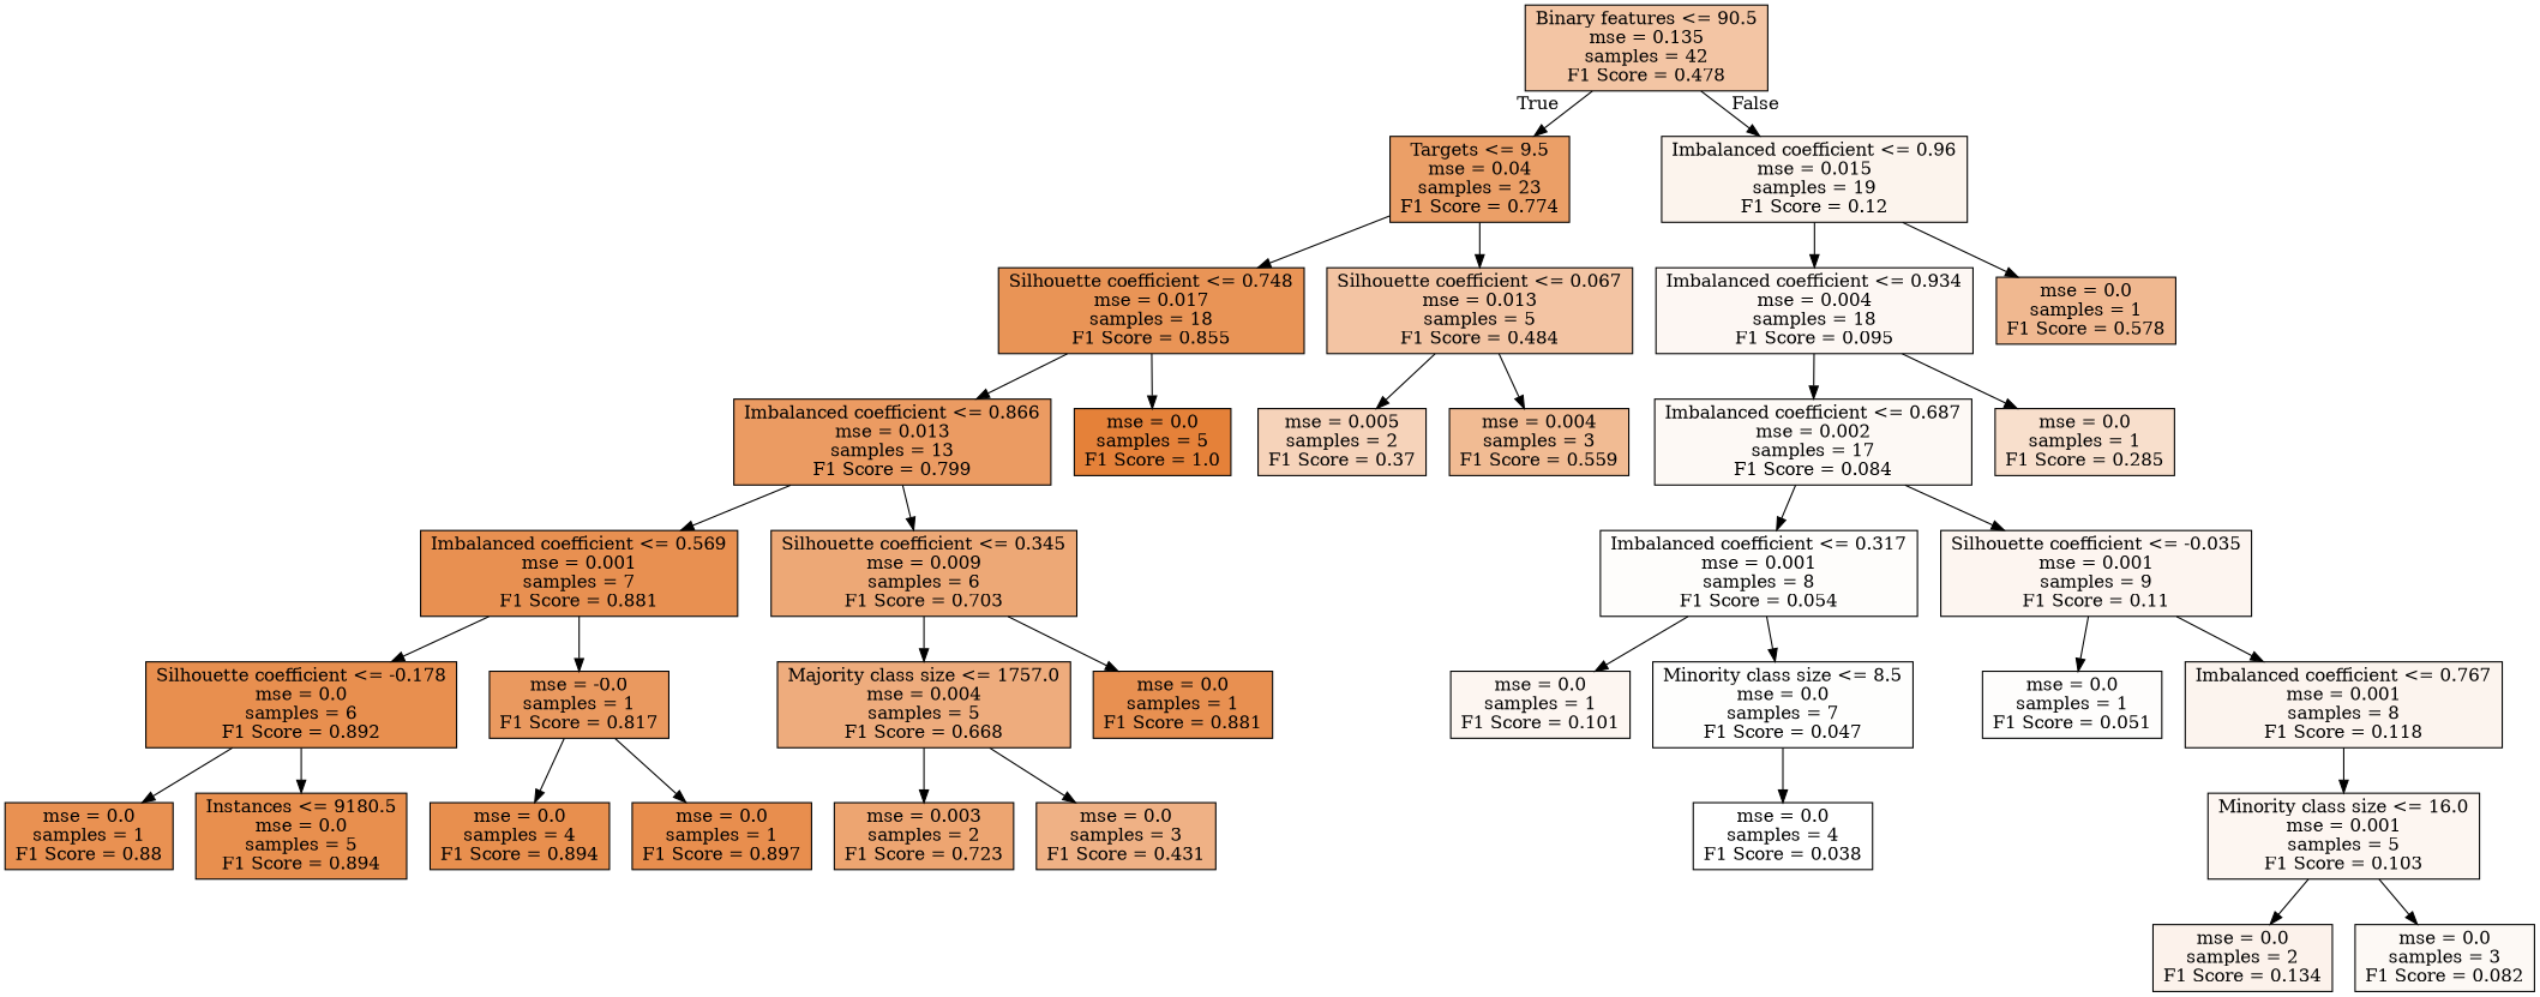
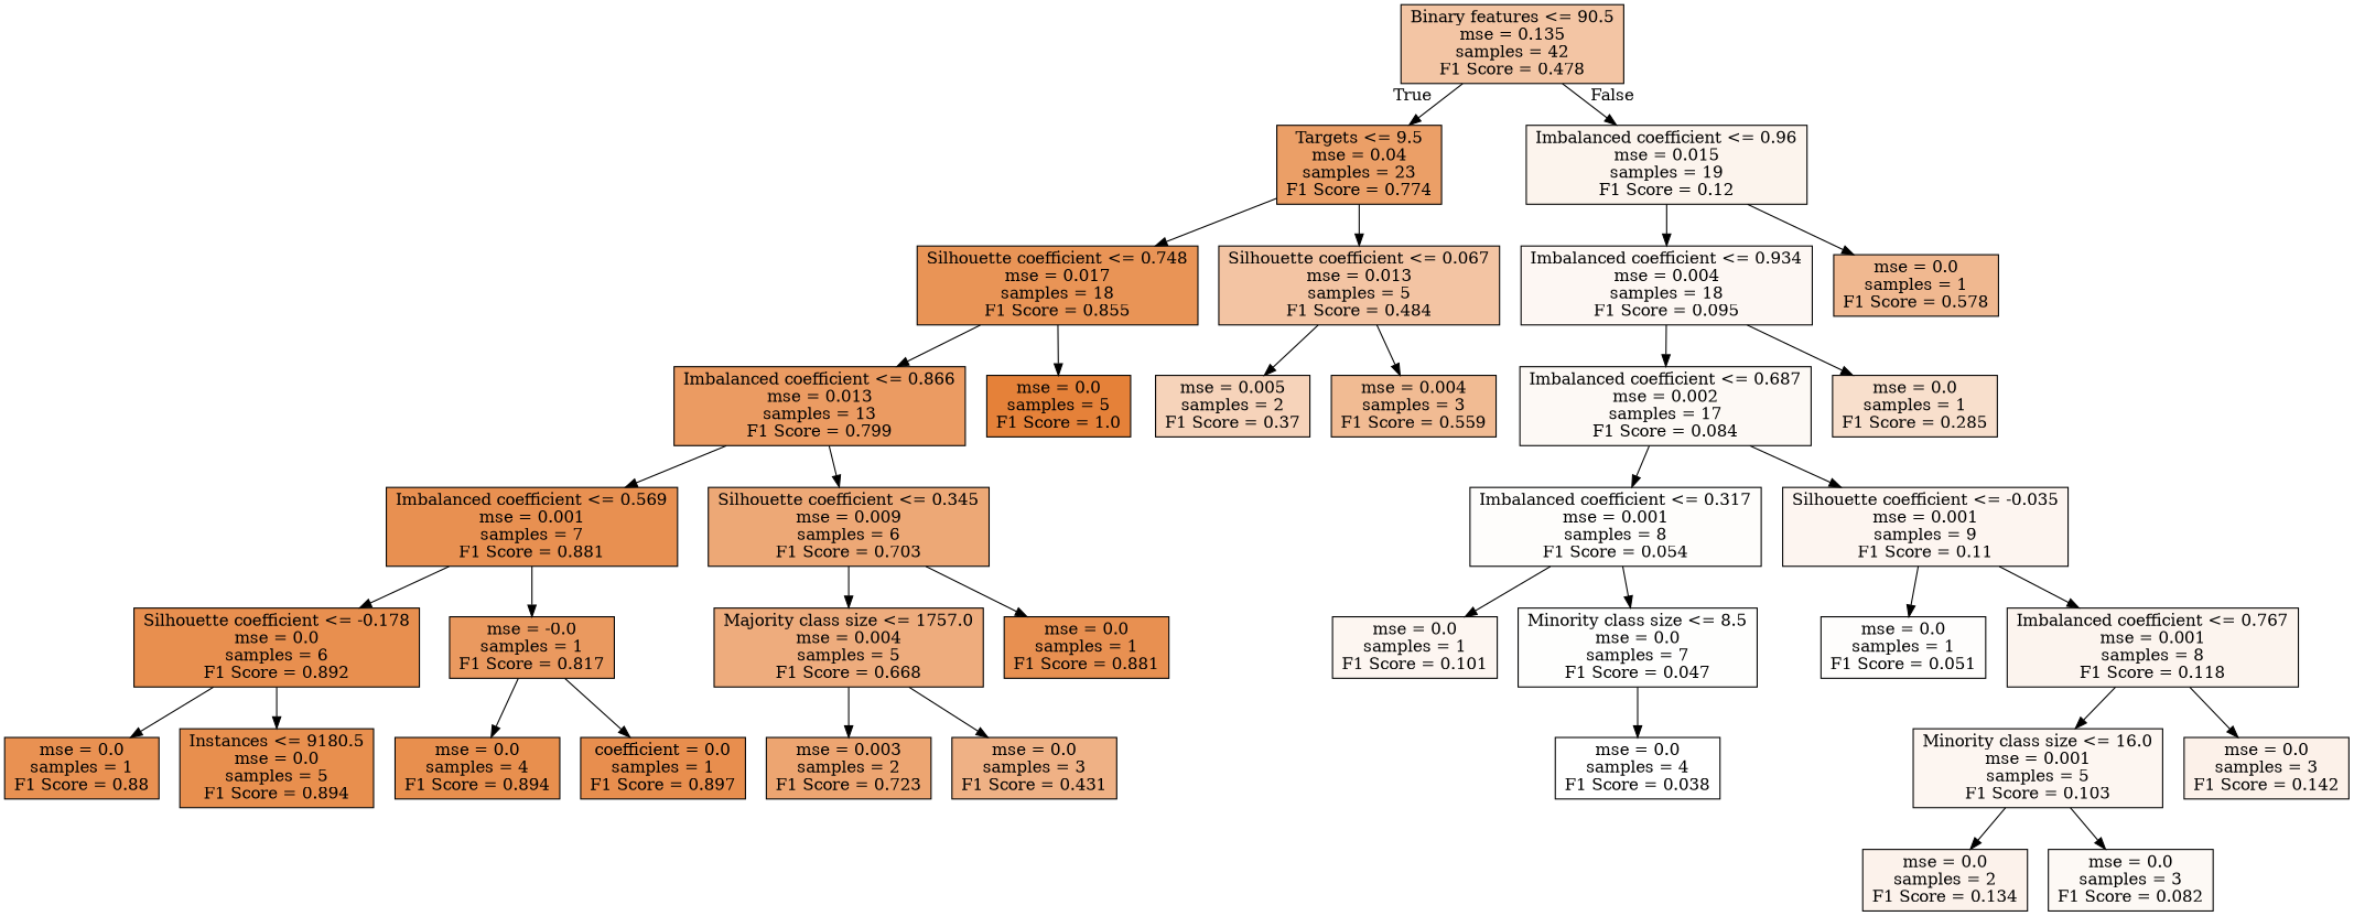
  digraph {
    node [color=black fillcolor="#e58139e0" shape=box style=filled]
    n1 [fillcolor="#e5813975" label="Binary features <= 90.5\nmse = 0.135\nsamples = 42\nF1 Score = 0.478"]
    n2 [fillcolor="#e58139c3" label="Targets <= 9.5\nmse = 0.04\nsamples = 23\nF1 Score = 0.774"]
    n3 [fillcolor="#e5813916" label="Imbalanced coefficient <= 0.96\nmse = 0.015\nsamples = 19\nF1 Score = 0.12"]
    n4 [fillcolor="#e58139d9" label="Silhouette coefficient <= 0.748\nmse = 0.017\nsamples = 18\nF1 Score = 0.855"]
    n5 [fillcolor="#e5813976" label="Silhouette coefficient <= 0.067\nmse = 0.013\nsamples = 5\nF1 Score = 0.484"]
    n6 [fillcolor="#e581390f" label="Imbalanced coefficient <= 0.934\nmse = 0.004\nsamples = 18\nF1 Score = 0.095"]
    n7 [fillcolor="#e581398f" label="mse = 0.0\nsamples = 1\nF1 Score = 0.578"]
    n8 [fillcolor="#e58139ca" label="Imbalanced coefficient <= 0.866\nmse = 0.013\nsamples = 13\nF1 Score = 0.799"]
    n9 [fillcolor="#e58139ff" label="mse = 0.0\nsamples = 5\nF1 Score = 1.0"]
    n10 [fillcolor="#e5813958" label="mse = 0.005\nsamples = 2\nF1 Score = 0.37"]
    n11 [fillcolor="#e581398a" label="mse = 0.004\nsamples = 3\nF1 Score = 0.559"]
    n12 [label="Imbalanced coefficient <= 0.569\nmse = 0.001\nsamples = 7\nF1 Score = 0.881"]
    n13 [fillcolor="#e58139b0" label="Silhouette coefficient <= 0.345\nmse = 0.009\nsamples = 6\nF1 Score = 0.703"]
    n14 [fillcolor="#e58139e2" label="Silhouette coefficient <= -0.178\nmse = 0.0\nsamples = 6\nF1 Score = 0.892"]
    n15 [fillcolor="#e58139ce" label="mse = -0.0\nsamples = 1\nF1 Score = 0.817"]
    n16 [fillcolor="#e58139a7" label="Majority class size <= 1757.0\nmse = 0.004\nsamples = 5\nF1 Score = 0.668"]
    n17 [label="mse = 0.0\nsamples = 1\nF1 Score = 0.881"]
    n18 [fillcolor="#e58139df" label="mse = 0.0\nsamples = 1\nF1 Score = 0.88"]
    n19 [fillcolor="#e58139e3" label="Instances <= 9180.5\nmse = 0.0\nsamples = 5\nF1 Score = 0.894"]
    n20 [fillcolor="#e58139e3" label="mse = 0.0\nsamples = 4\nF1 Score = 0.894"]
-   n21 [fillcolor="#e58139e4" label="mse = 0.0\nsamples = 1\nF1 Score = 0.897"]
+   n21 [fillcolor="#e58139e4" label="coefficient = 0.0\nsamples = 1\nF1 Score = 0.897"]
    n22 [fillcolor="#e58139b6" label="mse = 0.003\nsamples = 2\nF1 Score = 0.723"]
    n23 [fillcolor="#e581399d" label="mse = 0.0\nsamples = 3\nF1 Score = 0.431"]
    n24 [fillcolor="#e581390c" label="Imbalanced coefficient <= 0.687\nmse = 0.002\nsamples = 17\nF1 Score = 0.084"]
    n25 [fillcolor="#e5813941" label="mse = 0.0\nsamples = 1\nF1 Score = 0.285"]
    n26 [fillcolor="#e5813904" label="Imbalanced coefficient <= 0.317\nmse = 0.001\nsamples = 8\nF1 Score = 0.054"]
    n27 [fillcolor="#e5813913" label="Silhouette coefficient <= -0.035\nmse = 0.001\nsamples = 9\nF1 Score = 0.11"]
    n28 [fillcolor="#e5813911" label="mse = 0.0\nsamples = 1\nF1 Score = 0.101"]
    n29 [fillcolor="#e5813902" label="Minority class size <= 8.5\nmse = 0.0\nsamples = 7\nF1 Score = 0.047"]
    n30 [fillcolor="#e5813903" label="mse = 0.0\nsamples = 1\nF1 Score = 0.051"]
    n31 [fillcolor="#e5813915" label="Imbalanced coefficient <= 0.767\nmse = 0.001\nsamples = 8\nF1 Score = 0.118"]
    n32 [fillcolor="#e5813900" label="mse = 0.0\nsamples = 4\nF1 Score = 0.038"]
    n33 [fillcolor="#e5813911" label="Minority class size <= 16.0\nmse = 0.001\nsamples = 5\nF1 Score = 0.103"]
+   n34 [fillcolor="#e581391c" label="mse = 0.0\nsamples = 3\nF1 Score = 0.142"]
    n35 [fillcolor="#e5813919" label="mse = 0.0\nsamples = 2\nF1 Score = 0.134"]
    n36 [fillcolor="#e581390c" label="mse = 0.0\nsamples = 3\nF1 Score = 0.082"]
    n1 -> n2 [headlabel=True labelangle=45 labeldistance=2.5]
    n1 -> n3 [headlabel=False labelangle=-45 labeldistance=2.5]
    n2 -> n4
    n2 -> n5
    n3 -> n6
    n3 -> n7
    n4 -> n8
    n4 -> n9
    n5 -> n10
    n5 -> n11
    n6 -> n24
    n6 -> n25
    n8 -> n12
    n8 -> n13
    n12 -> n14
    n12 -> n15
    n13 -> n16
    n13 -> n17
    n14 -> n18
    n14 -> n19
    n15 -> n20
    n15 -> n21
    n16 -> n22
    n16 -> n23
    n24 -> n26
    n24 -> n27
    n26 -> n28
    n26 -> n29
    n27 -> n30
    n27 -> n31
    n29 -> n32
    n31 -> n33
+   n31 -> n34
    n33 -> n35
    n33 -> n36
  }
